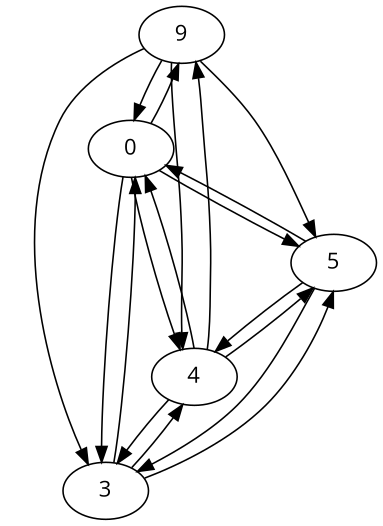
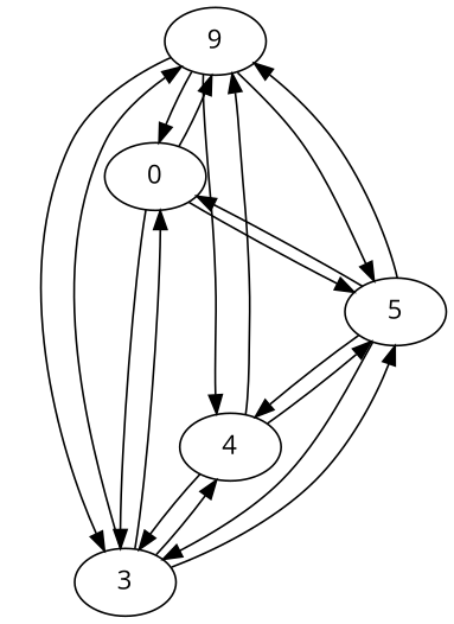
  digraph {
    d2tdocpreamble="\usetikzlibrary{automata}"
    d2tfigpreamble="\tikzstyle{every state}= [draw=black!120,very thick,fill=blue!20]"
    fontname="Open Sans"
    node [fontname="Open Sans" style=state]
    edge [fontname="Open Sans"]
    n1 [label=9]
    n2 [label=0]
    3
    4
    5
    n1 -> n2
    n1 -> 3
    n1 -> 4
    n1 -> 5
    n2 -> n1
    n2 -> 3
-   n2 -> 4
    n2 -> 5
+   3 -> n1
    3 -> n2
    3 -> 4
    3 -> 5
    4 -> n1
-   4 -> n2
    4 -> 3
    4 -> 5
+   5 -> n1
    5 -> n2
    5 -> 3
    5 -> 4
  }
